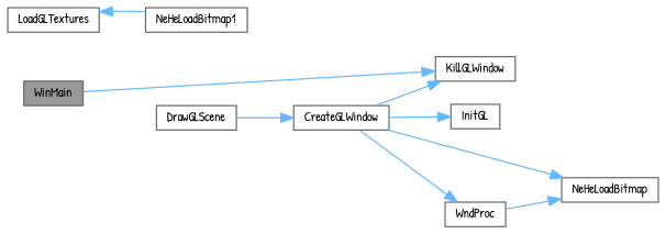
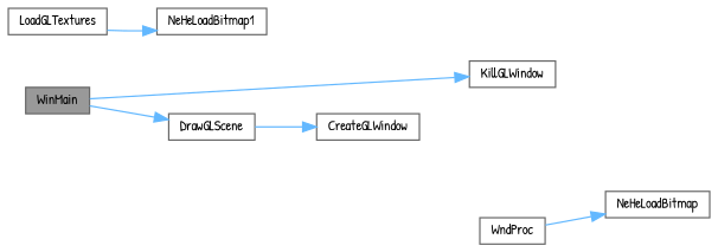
  digraph {
    fontname="Patrick Hand"
    rankdir=LR
    node [color=grey40 fillcolor=white fontname="Patrick Hand" fontsize=10 shape=box style=filled]
    edge [color=steelblue1 fontname="Patrick Hand" fontsize=10 labelfontname=Helvetica labelfontsize=10 style=solid]
    n1 [color=gray40 fillcolor=grey60 fontcolor=black height=0.2 label=WinMain width=0.4]
    n2 [height=0.2 label=KillGLWindow width=0.4]
    n3 [height=0.2 label=DrawGLScene width=0.4]
    n4 [height=0.2 label=CreateGLWindow width=0.4]
-   n5 [height=0.2 label=InitGL width=0.4]
    n6 [height=0.2 label=NeHeLoadBitmap width=0.4]
    n7 [height=0.2 label=WndProc width=0.4]
    n8 [height=0.2 label=LoadGLTextures width=0.4]
    n9 [height=0.2 label=NeHeLoadBitmap1 width=0.4]
    n1 -> n2
+   n1 -> n3
    n3 -> n4
-   n4 -> n2
-   n4 -> n5
-   n4 -> n6
-   n4 -> n7
    n7 -> n6
-   n9 -> n8
+   n8 -> n9
  }
